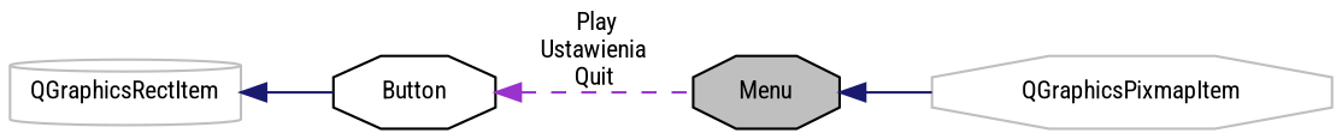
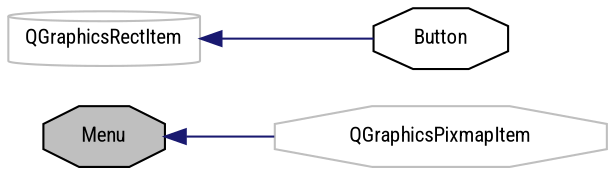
  digraph {
    fontname="Roboto Condensed"
    rankdir=LR
    node [color=black fillcolor=white fontname="Roboto Condensed" fontsize=10 shape=octagon style=filled]
    edge [color=midnightblue dir=back fontname="Roboto Condensed" fontsize=10 labelfontname=Helvetica labelfontsize=10 style=solid]
    n1 [fillcolor=grey75 fontcolor=black height=0.2 label=Menu width=0.4]
    n2 [color=grey75 height=0.2 label=QGraphicsPixmapItem width=0.4]
    n3 [height=0.2 label=Button width=0.4]
    n4 [color=grey75 height=0.2 label=QGraphicsRectItem shape=cylinder width=0.4]
    n1 -> n2
-   n3 -> n1 [color=darkorchid3 label=" Play\nUstawienia\nQuit" style=dashed]
    n4 -> n3
  }
